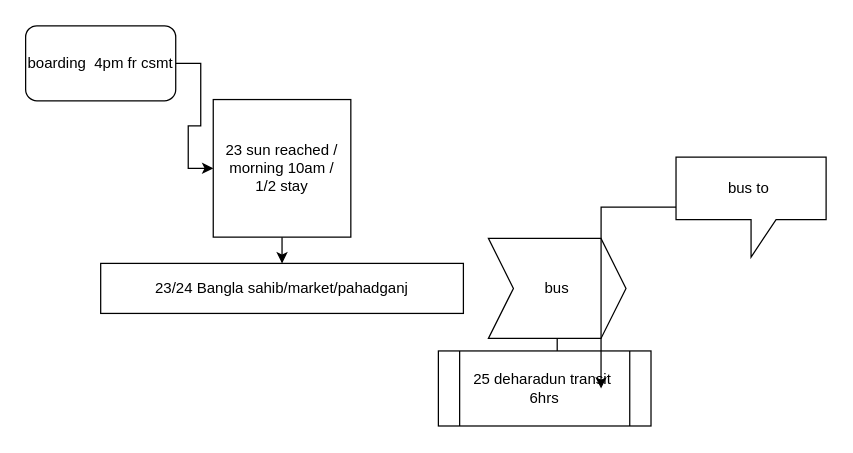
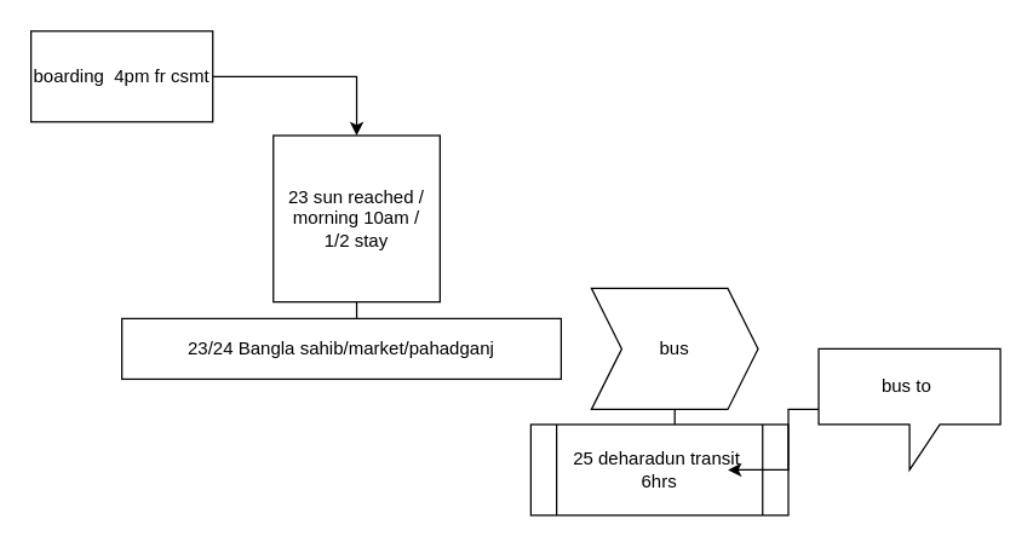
  <mxCell id="0" />
  <mxCell id="1" parent="0" />
  <mxCell id="2" style="edgeStyle=orthogonalEdgeStyle;rounded=0;orthogonalLoop=1;jettySize=auto;html=1;" edge="1" parent="1" source="3" target="5"><mxGeometry relative="1" as="geometry"><mxPoint x="180" y="120" as="targetPoint" /></mxGeometry></mxCell>
- <mxCell id="3" value="boarding&amp;nbsp; 4pm fr csmt" style="whiteSpace=wrap;html=1;rounded=1;" vertex="1" parent="1"><mxGeometry x="20" y="20" width="120" height="60" as="geometry" /></mxCell>
+ <mxCell id="3" value="boarding&amp;nbsp; 4pm fr csmt" style="whiteSpace=wrap;html=1;" vertex="1" parent="1"><mxGeometry x="20" y="20" width="120" height="60" as="geometry" /></mxCell>
  <mxCell id="4" style="edgeStyle=orthogonalEdgeStyle;rounded=0;orthogonalLoop=1;jettySize=auto;html=1;" edge="1" parent="1" source="5" target="6"><mxGeometry relative="1" as="geometry"><mxPoint x="225" y="270" as="targetPoint" /></mxGeometry></mxCell>
- <mxCell id="5" value="23 sun reached /&lt;div&gt;morning 10am /&lt;/div&gt;&lt;div&gt;1/2 stay&lt;/div&gt;" style="whiteSpace=wrap;html=1;aspect=fixed;" vertex="1" parent="1"><mxGeometry x="170" y="79" width="110" height="110" as="geometry" /></mxCell>
+ <mxCell id="5" value="23 sun reached /&lt;div&gt;morning 10am /&lt;/div&gt;&lt;div&gt;1/2 stay&lt;/div&gt;" style="whiteSpace=wrap;html=1;aspect=fixed;" vertex="1" parent="1"><mxGeometry x="180" y="89" width="110" height="110" as="geometry" /></mxCell>
  <mxCell id="6" value="23/24 Bangla sahib/market/pahadganj" style="rounded=0;whiteSpace=wrap;html=1;" vertex="1" parent="1"><mxGeometry x="80" y="210" width="290" height="40" as="geometry" /></mxCell>
  <mxCell id="7" style="edgeStyle=orthogonalEdgeStyle;rounded=0;orthogonalLoop=1;jettySize=auto;html=1;exitX=0.5;exitY=1;exitDx=0;exitDy=0;" edge="1" parent="1" source="5" target="5"><mxGeometry relative="1" as="geometry" /></mxCell>
  <mxCell id="8" style="edgeStyle=orthogonalEdgeStyle;rounded=0;orthogonalLoop=1;jettySize=auto;html=1;" edge="1" parent="1" source="9" target="10"><mxGeometry relative="1" as="geometry"><mxPoint x="420" y="330" as="targetPoint" /></mxGeometry></mxCell>
  <mxCell id="9" value="bus" style="shape=step;perimeter=stepPerimeter;whiteSpace=wrap;html=1;fixedSize=1;" vertex="1" parent="1"><mxGeometry x="390" y="190" width="110" height="80" as="geometry" /></mxCell>
  <mxCell id="10" value="25 deharadun transit&amp;nbsp;&lt;div&gt;6hrs&lt;/div&gt;" style="shape=process;whiteSpace=wrap;html=1;backgroundOutline=1;" vertex="1" parent="1"><mxGeometry x="350" y="280" width="170" height="60" as="geometry" /></mxCell>
- <mxCell id="11" value="bus to&amp;nbsp;" style="shape=callout;whiteSpace=wrap;html=1;perimeter=calloutPerimeter;" vertex="1" parent="1"><mxGeometry x="540" y="125" width="120" height="80" as="geometry" /></mxCell>
+ <mxCell id="11" value="bus to&amp;nbsp;" style="shape=callout;whiteSpace=wrap;html=1;perimeter=calloutPerimeter;" vertex="1" parent="1"><mxGeometry x="540" y="230" width="120" height="80" as="geometry" /></mxCell>
  <mxCell id="12" style="edgeStyle=orthogonalEdgeStyle;rounded=0;orthogonalLoop=1;jettySize=auto;html=1;entryX=0.765;entryY=0.5;entryDx=0;entryDy=0;entryPerimeter=0;" edge="1" parent="1" source="11" target="10"><mxGeometry relative="1" as="geometry" /></mxCell>
